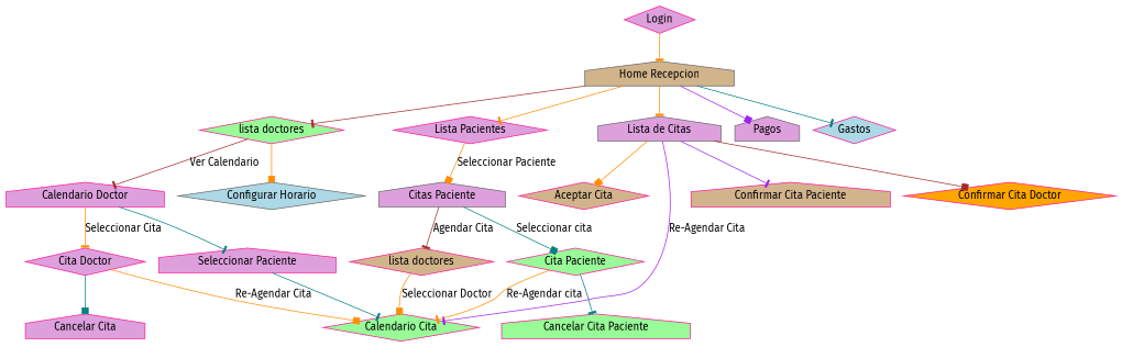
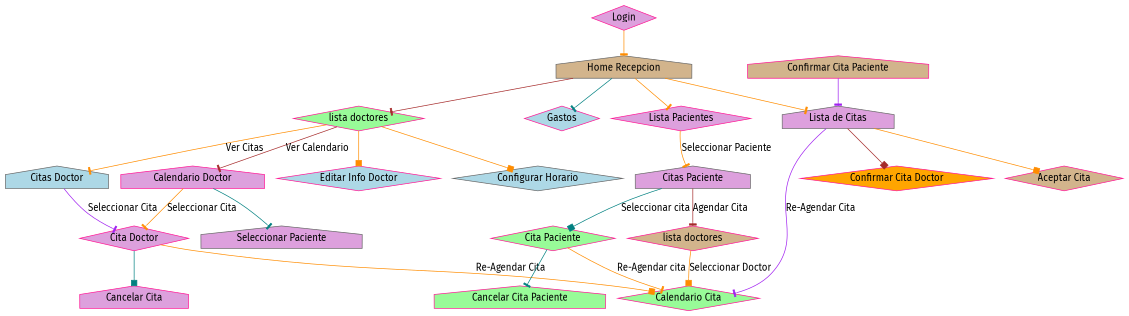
  digraph {
    fontname="Fira Sans"
    node [color=deeppink fillcolor=plum fontname="Fira Sans" shape=diamond style=filled]
    edge [arrowhead=tee color=darkorange fontname="Fira Sans"]
    n1 [fillcolor=palegreen label="lista doctores"]
    "Calendario Doctor" [shape=house]
+   "Editar Info Doctor" [fillcolor=lightblue]
    "Configurar Horario" [color=gray40 fillcolor=lightblue]
+   "Citas Doctor" [color=gray40 fillcolor=lightblue shape=house]
    "Cita Doctor"
-   "Seleccionar Paciente" [shape=house]
+   "Seleccionar Paciente" [color=gray40 shape=house]
    "Home Recepcion" [color=gray40 fillcolor=tan shape=house]
-   Pagos [color=gray40 shape=house]
    Gastos [fillcolor=lightblue]
    "Lista Pacientes"
    "Lista de Citas" [color=gray40 shape=house]
    "Citas Paciente" [color=gray40 shape=house]
    "Calendario Cita" [fillcolor=palegreen]
    "Confirmar Cita Paciente" [fillcolor=tan shape=house]
    "Confirmar Cita Doctor" [fillcolor=orange]
    "Aceptar Cita" [fillcolor=tan]
    n18 [fillcolor=tan label="lista doctores"]
    Login
    "Cita Paciente" [fillcolor=palegreen]
    "Cancelar Cita" [shape=house]
    "Cancelar Cita Paciente" [fillcolor=palegreen shape=house]
    n1 -> "Calendario Doctor" [color=brown label="Ver Calendario"]
+   n1 -> "Editar Info Doctor" [arrowhead=box]
    n1 -> "Configurar Horario" [arrowhead=box]
+   n1 -> "Citas Doctor" [label="Ver Citas"]
    "Calendario Doctor" -> "Cita Doctor" [label="Seleccionar Cita"]
    "Calendario Doctor" -> "Seleccionar Paciente" [color=teal]
+   "Citas Doctor" -> "Cita Doctor" [color=purple label="Seleccionar Cita"]
    "Cita Doctor" -> "Calendario Cita" [arrowhead=box label="Re-Agendar Cita"]
    "Cita Doctor" -> "Cancelar Cita" [arrowhead=box color=teal]
-   "Seleccionar Paciente" -> "Calendario Cita" [color=teal]
    "Home Recepcion" -> n1 [color=brown]
-   "Home Recepcion" -> Pagos [arrowhead=box color=purple]
    "Home Recepcion" -> Gastos [color=teal]
    "Home Recepcion" -> "Lista Pacientes"
    "Home Recepcion" -> "Lista de Citas"
-   "Lista Pacientes" -> "Citas Paciente" [arrowhead=box label="Seleccionar Paciente"]
+   "Lista Pacientes" -> "Citas Paciente" [label="Seleccionar Paciente"]
    "Lista de Citas" -> "Calendario Cita" [color=purple label="Re-Agendar Cita"]
-   "Lista de Citas" -> "Confirmar Cita Paciente" [color=purple]
+   "Confirmar Cita Paciente" -> "Lista de Citas" [color=purple]
    "Lista de Citas" -> "Confirmar Cita Doctor" [arrowhead=box color=brown]
    "Lista de Citas" -> "Aceptar Cita" [arrowhead=box]
    "Citas Paciente" -> n18 [color=brown label="Agendar Cita"]
    "Citas Paciente" -> "Cita Paciente" [arrowhead=box color=teal label="Seleccionar cita"]
    n18 -> "Calendario Cita" [arrowhead=box label="Seleccionar Doctor"]
    Login -> "Home Recepcion"
    "Cita Paciente" -> "Calendario Cita" [label="Re-Agendar cita"]
    "Cita Paciente" -> "Cancelar Cita Paciente" [color=teal]
  }
